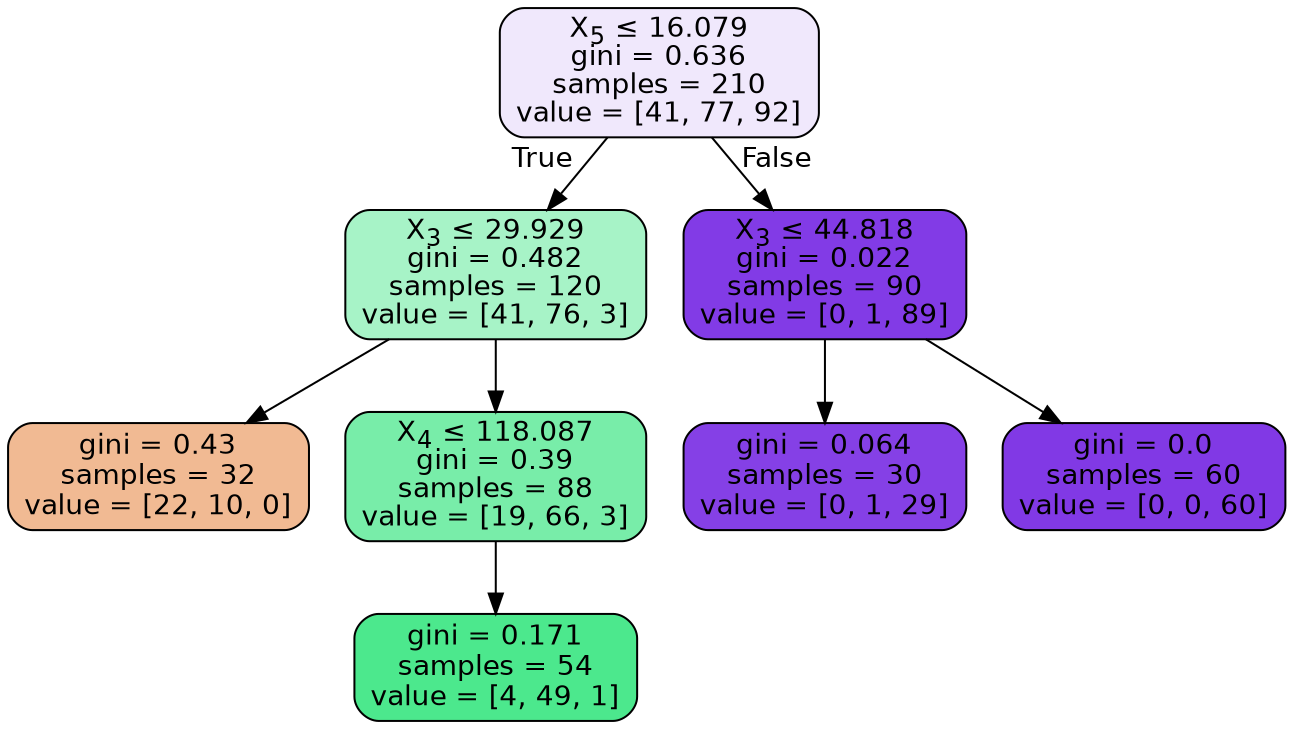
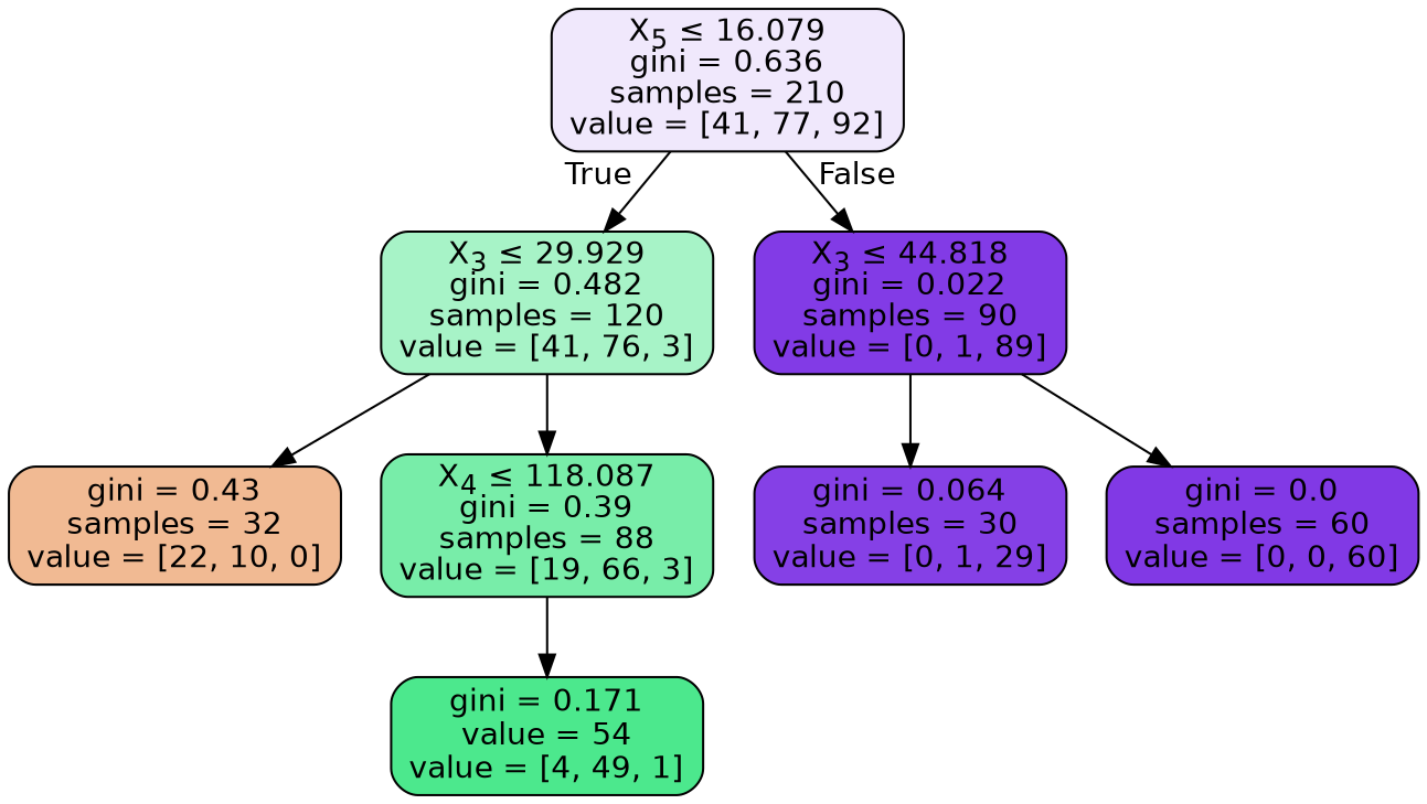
  digraph {
    node [color=black fontname=helvetica shape=box style="filled, rounded"]
    edge [fontname=helvetica]
    n1 [fillcolor="#8139e51d" label=<X<SUB>5</SUB> &le; 16.079<br/>gini = 0.636<br/>samples = 210<br/>value = [41, 77, 92]>]
    n2 [fillcolor="#39e58171" label=<X<SUB>3</SUB> &le; 29.929<br/>gini = 0.482<br/>samples = 120<br/>value = [41, 76, 3]>]
    n3 [fillcolor="#8139e5fc" label=<X<SUB>3</SUB> &le; 44.818<br/>gini = 0.022<br/>samples = 90<br/>value = [0, 1, 89]>]
    n4 [fillcolor="#e581398b" label=<gini = 0.43<br/>samples = 32<br/>value = [22, 10, 0]>]
    n5 [fillcolor="#39e581ae" label=<X<SUB>4</SUB> &le; 118.087<br/>gini = 0.39<br/>samples = 88<br/>value = [19, 66, 3]>]
    n6 [fillcolor="#8139e5f6" label=<gini = 0.064<br/>samples = 30<br/>value = [0, 1, 29]>]
    n7 [fillcolor="#8139e5ff" label=<gini = 0.0<br/>samples = 60<br/>value = [0, 0, 60]>]
-   n8 [fillcolor="#39e581e6" label=<gini = 0.171<br/>samples = 54<br/>value = [4, 49, 1]>]
+   n8 [fillcolor="#39e581e6" label=<gini = 0.171<br/>value = 54<br/>value = [4, 49, 1]>]
    n1 -> n2 [headlabel=True labelangle=45 labeldistance=2.5]
    n1 -> n3 [headlabel=False labelangle=-45 labeldistance=2.5]
    n2 -> n4
    n2 -> n5
    n3 -> n6
    n3 -> n7
    n5 -> n8
  }
